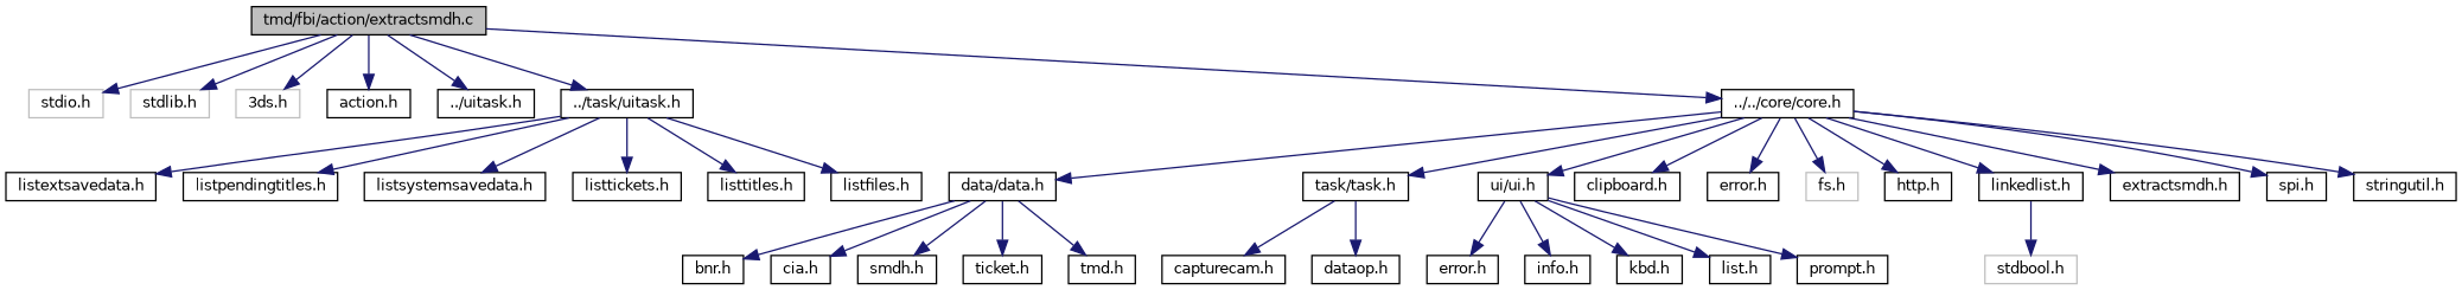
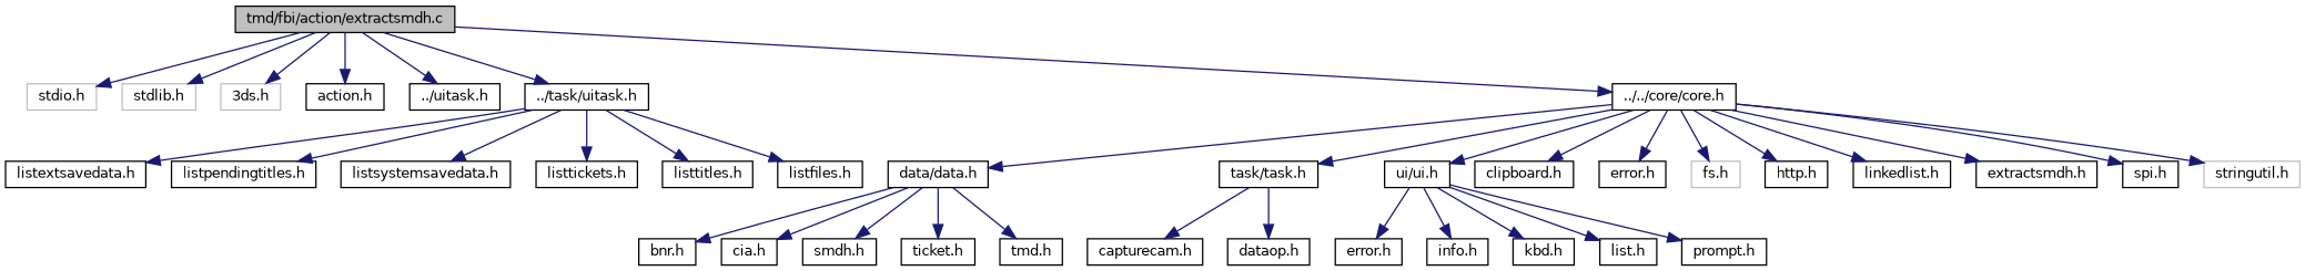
  digraph {
    node [color=black fillcolor=white fontname=Helvetica fontsize=10 shape=record style=filled]
    edge [color=midnightblue fontname=Helvetica fontsize=10 labelfontname=Helvetica labelfontsize=10 style=solid]
    n1 [fillcolor=grey75 fontcolor=black height=0.2 label="tmd/fbi/action/extractsmdh.c" width=0.4]
    n2 [color=grey75 height=0.2 label="stdio.h" width=0.4]
    n3 [color=grey75 height=0.2 label="stdlib.h" width=0.4]
    n4 [color=grey75 height=0.2 label="3ds.h" width=0.4]
    n5 [height=0.2 label="action.h" width=0.4]
    n6 [height=0.2 label="../uitask.h" width=0.4]
    n7 [height=0.2 label="../task/uitask.h" width=0.4]
    n8 [height=0.2 label="../../core/core.h" width=0.4]
    n9 [height=0.2 label="listextsavedata.h" width=0.4]
    n10 [height=0.2 label="listpendingtitles.h" width=0.4]
    n11 [height=0.2 label="listsystemsavedata.h" width=0.4]
    n12 [height=0.2 label="listtickets.h" width=0.4]
    n13 [height=0.2 label="listtitles.h" width=0.4]
    n14 [height=0.2 label="listfiles.h" width=0.4]
    n15 [height=0.2 label="data/data.h" width=0.4]
    n16 [height=0.2 label="task/task.h" width=0.4]
    n17 [height=0.2 label="ui/ui.h" width=0.4]
    n18 [height=0.2 label="clipboard.h" width=0.4]
    n19 [height=0.2 label="error.h" width=0.4]
    n20 [color=grey75 height=0.2 label="fs.h" width=0.4]
    n21 [height=0.2 label="http.h" width=0.4]
    n22 [height=0.2 label="linkedlist.h" width=0.4]
    n23 [height=0.2 label="extractsmdh.h" width=0.4]
    n24 [height=0.2 label="spi.h" width=0.4]
-   n25 [height=0.2 label="stringutil.h" width=0.4]
+   n25 [color=grey75 height=0.2 label="stringutil.h" width=0.4]
    n26 [height=0.2 label="bnr.h" width=0.4]
    n27 [height=0.2 label="cia.h" width=0.4]
    n28 [height=0.2 label="smdh.h" width=0.4]
    n29 [height=0.2 label="ticket.h" width=0.4]
    n30 [height=0.2 label="tmd.h" width=0.4]
    n31 [height=0.2 label="capturecam.h" width=0.4]
    n32 [height=0.2 label="dataop.h" width=0.4]
    n33 [height=0.2 label="error.h" width=0.4]
    n34 [height=0.2 label="info.h" width=0.4]
    n35 [height=0.2 label="kbd.h" width=0.4]
    n36 [height=0.2 label="list.h" width=0.4]
    n37 [height=0.2 label="prompt.h" width=0.4]
-   n38 [color=grey75 height=0.2 label="stdbool.h" width=0.4]
    n1 -> n2
    n1 -> n3
    n1 -> n4
    n1 -> n5
    n1 -> n6
    n1 -> n7
    n1 -> n8
    n7 -> n9
    n7 -> n10
    n7 -> n11
    n7 -> n12
    n7 -> n13
    n7 -> n14
    n8 -> n15
    n8 -> n16
    n8 -> n17
    n8 -> n18
    n8 -> n19
    n8 -> n20
    n8 -> n21
    n8 -> n22
    n8 -> n23
    n8 -> n24
    n8 -> n25
    n15 -> n26
    n15 -> n27
    n15 -> n28
    n15 -> n29
    n15 -> n30
    n16 -> n31
    n16 -> n32
    n17 -> n33
    n17 -> n34
    n17 -> n35
    n17 -> n36
    n17 -> n37
-   n22 -> n38
  }
